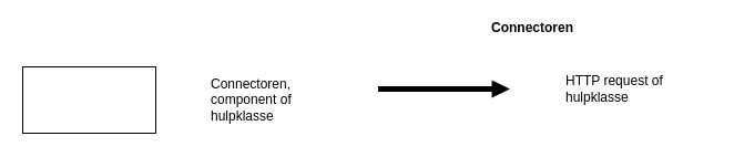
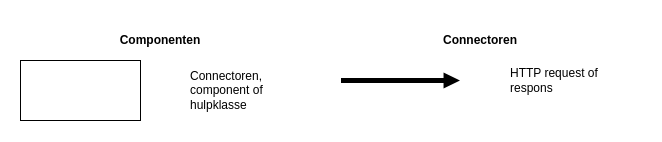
  <mxCell id="0" />
  <mxCell id="1" parent="0" />
  <mxCell id="2" value="Connectoren, component of hulpklasse" style="text;html=1;strokeColor=none;fillColor=none;align=left;verticalAlign=middle;whiteSpace=wrap;rounded=0;spacing=10;" vertex="1" parent="1"><mxGeometry x="180" y="60" width="120" height="60" as="geometry" /></mxCell>
+ <mxCell id="3" value="Componenten" style="text;html=1;strokeColor=none;fillColor=none;align=center;verticalAlign=middle;whiteSpace=wrap;rounded=0;spacing=10;fontStyle=1" vertex="1" parent="1"><mxGeometry width="280" height="40" as="geometry" x="20" y="20" /></mxCell>
  <mxCell id="4" value="" style="rounded=0;whiteSpace=wrap;html=1;" vertex="1" parent="1"><mxGeometry y="60" width="120" height="60" as="geometry" x="20" /></mxCell>
- <mxCell id="5" value="Connectoren" style="text;html=1;strokeColor=none;fillColor=none;align=center;verticalAlign=middle;whiteSpace=wrap;rounded=0;spacing=10;fontStyle=1" vertex="1" parent="1"><mxGeometry x="340" y="5" width="280" height="40" as="geometry" /></mxCell>
+ <mxCell id="5" value="Connectoren" style="text;html=1;strokeColor=none;fillColor=none;align=center;verticalAlign=middle;whiteSpace=wrap;rounded=0;spacing=10;fontStyle=1" vertex="1" parent="1"><mxGeometry x="340" width="280" height="40" as="geometry" y="20" /></mxCell>
  <mxCell id="6" value="" style="endArrow=classic;html=1;rounded=0;endFill=1;startArrow=none;startFill=0;strokeWidth=1;shape=flexArrow;endSize=5.154;endWidth=10;fillColor=#000000;strokeColor=none;fontSize=11;fillStyle=solid;width=5;" edge="1" parent="1"><mxGeometry relative="1" as="geometry"><mxPoint x="340" y="80" as="sourcePoint" /><mxPoint x="460" y="80" as="targetPoint" /></mxGeometry></mxCell>
- <mxCell id="7" value="HTTP request of hulpklasse" style="text;html=1;strokeColor=none;fillColor=none;align=left;verticalAlign=middle;whiteSpace=wrap;rounded=0;spacing=10;" vertex="1" parent="1"><mxGeometry x="500" y="60" width="140" height="40" as="geometry" /></mxCell>
+ <mxCell id="7" value="HTTP request of respons" style="text;html=1;strokeColor=none;fillColor=none;align=left;verticalAlign=middle;whiteSpace=wrap;rounded=0;spacing=10;" vertex="1" parent="1"><mxGeometry x="500" y="60" width="140" height="40" as="geometry" /></mxCell>
